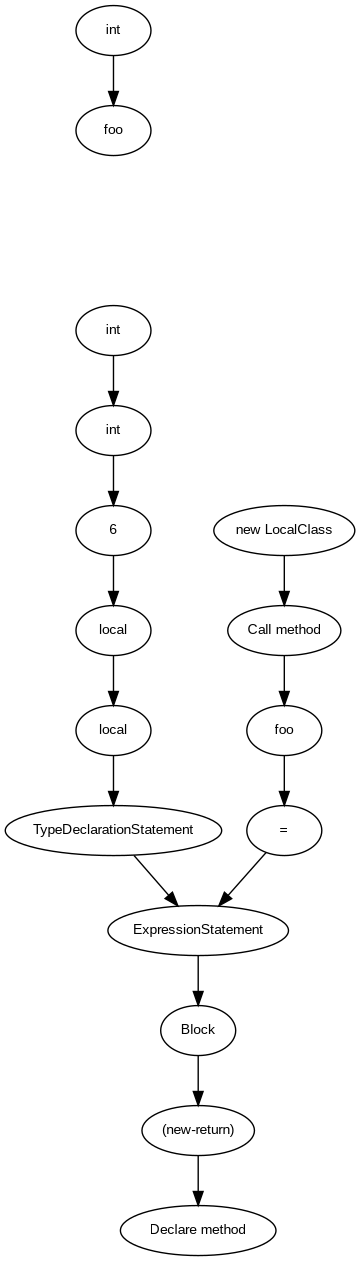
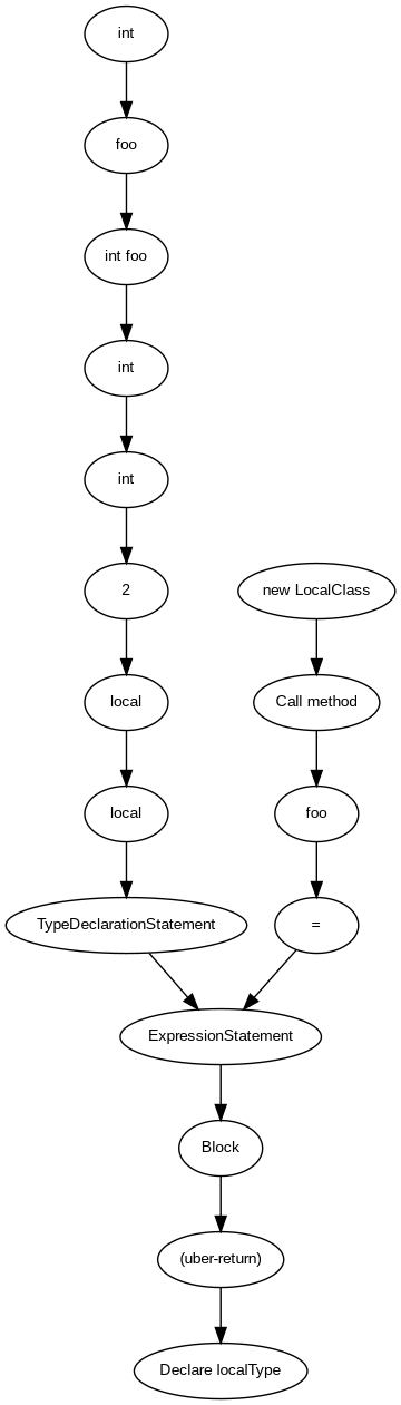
  digraph {
    fontname="Liberation Sans"
    node [fontname="Liberation Sans" fontsize=10]
    edge [fontname="Liberation Sans"]
    n1 [label=Block]
-   n2 [label="(new-return)"]
-   n3 [label="Declare method"]
+   n2 [label="(uber-return)"]
+   n3 [label="Declare localType"]
    n4 [label=local]
    n5 [label=TypeDeclarationStatement]
    n6 [label=ExpressionStatement]
    n7 [label="new LocalClass"]
    n8 [label="Call method"]
    n9 [label=foo]
    n10 [label=int]
-   n11 [label=6]
+   n11 [label=2]
    n12 [label=local]
    n13 [label="="]
    n14 [label=int]
    n15 [label=foo]
+   n16 [label="int foo"]
    n17 [label=int]
    n1 -> n2
    n2 -> n3
    n4 -> n5
    n5 -> n6
    n6 -> n1
    n7 -> n8
    n8 -> n9
    n9 -> n13
    n10 -> n11
    n11 -> n12
    n12 -> n4
    n13 -> n6
    n14 -> n10
+   n15 -> n16
+   n16 -> n14
    n17 -> n15
  }
